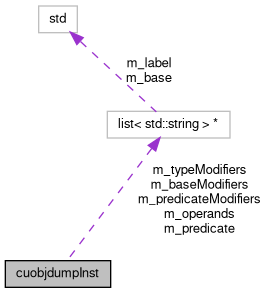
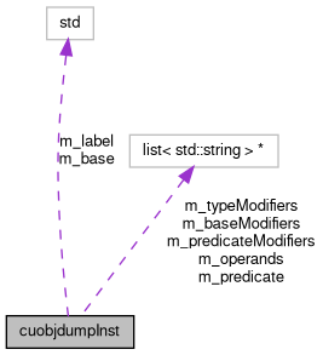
  digraph {
    node [color=grey75 fontname=FreeSans fontsize=10 shape=record]
    edge [color=darkorchid3 dir=back fontname=FreeSans fontsize=10 labelfontname=FreeSans labelfontsize=10 style=dashed]
    n1 [color=black fillcolor=grey75 fontcolor=black height=0.2 label=cuobjdumpInst style=filled width=0.4]
    n2 [height=0.2 label=std width=0.4]
    n3 [height=0.2 label="list\< std::string \> *" width=0.4]
-   n2 -> n3 [label="m_label\nm_base"]
+   n2 -> n1 [label="m_label\nm_base"]
    n3 -> n1 [label="m_typeModifiers\nm_baseModifiers\nm_predicateModifiers\nm_operands\nm_predicate"]
  }
